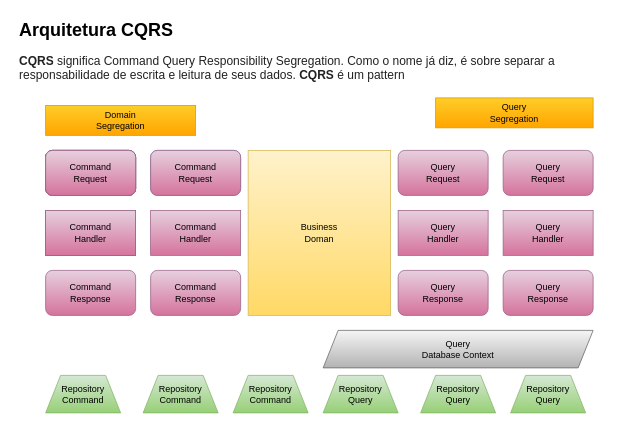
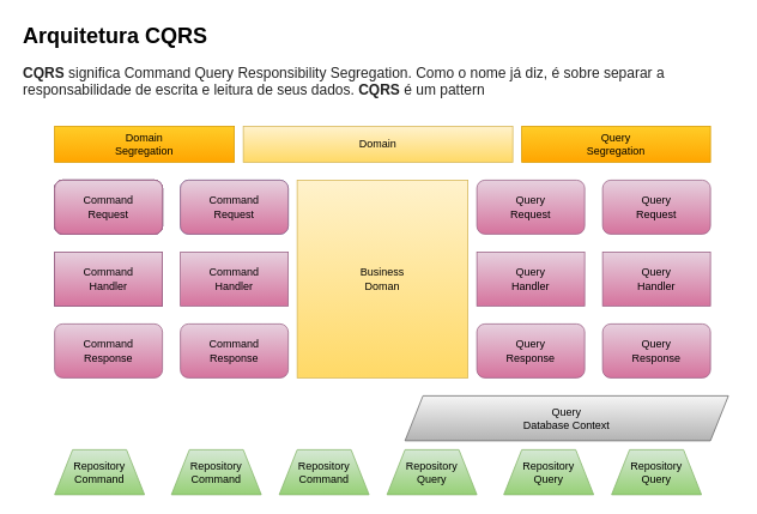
  <mxCell id="0" />
  <mxCell id="1" parent="0" />
  <mxCell id="2" value="&lt;h1&gt;Arquitetura CQRS&lt;/h1&gt;&lt;p&gt;&lt;b style=&quot;color: rgb(34 , 34 , 34) ; font-family: &amp;#34;arial&amp;#34; , sans-serif ; font-size: 16px ; background-color: rgb(255 , 255 , 255)&quot;&gt;CQRS&lt;/b&gt;&lt;span style=&quot;color: rgb(34 , 34 , 34) ; font-family: &amp;#34;arial&amp;#34; , sans-serif ; font-size: 16px ; background-color: rgb(255 , 255 , 255)&quot;&gt;&amp;nbsp;significa Command Query Responsibility Segregation. Como o nome já diz, é sobre separar a responsabilidade de escrita e leitura de seus dados.&amp;nbsp;&lt;/span&gt;&lt;b style=&quot;color: rgb(34 , 34 , 34) ; font-family: &amp;#34;arial&amp;#34; , sans-serif ; font-size: 16px ; background-color: rgb(255 , 255 , 255)&quot;&gt;CQRS&lt;/b&gt;&lt;span style=&quot;color: rgb(34 , 34 , 34) ; font-family: &amp;#34;arial&amp;#34; , sans-serif ; font-size: 16px ; background-color: rgb(255 , 255 , 255)&quot;&gt;&amp;nbsp;é um pattern&lt;/span&gt;&lt;br&gt;&lt;/p&gt;" style="text;html=1;strokeColor=none;fillColor=none;spacing=5;spacingTop=-20;whiteSpace=wrap;overflow=hidden;rounded=0;" vertex="1" parent="1"><mxGeometry y="20" width="800" height="100" as="geometry" x="20" /></mxCell>
  <mxCell id="3" value="Command&lt;br&gt;Request" style="rounded=1;whiteSpace=wrap;html=1;fillColor=#dae8fc;strokeColor=#6c8ebf;" vertex="1" parent="1"><mxGeometry x="60" y="200" width="120" height="60" as="geometry" /></mxCell>
  <mxCell id="4" value="Command&lt;br&gt;Handler" style="rounded=0;whiteSpace=wrap;html=1;fillColor=#dae8fc;strokeColor=#6c8ebf;" vertex="1" parent="1"><mxGeometry x="60" y="280" width="120" height="60" as="geometry" /></mxCell>
  <mxCell id="5" value="Command&lt;br&gt;Response" style="rounded=1;whiteSpace=wrap;html=1;fillColor=#e6d0de;strokeColor=#996185;gradientColor=#d5739d;" vertex="1" parent="1"><mxGeometry x="60" y="360" width="120" height="60" as="geometry" /></mxCell>
  <mxCell id="6" value="Command&lt;br&gt;Request" style="rounded=1;whiteSpace=wrap;html=1;fillColor=#dae8fc;strokeColor=#6c8ebf;" vertex="1" parent="1"><mxGeometry x="200" y="200" width="120" height="60" as="geometry" /></mxCell>
  <mxCell id="7" value="Command&lt;br&gt;Handler" style="rounded=0;whiteSpace=wrap;html=1;fillColor=#e6d0de;strokeColor=#996185;gradientColor=#d5739d;" vertex="1" parent="1"><mxGeometry x="200" y="280" width="120" height="60" as="geometry" /></mxCell>
  <mxCell id="8" value="Command&lt;br&gt;Response" style="rounded=1;whiteSpace=wrap;html=1;fillColor=#e6d0de;strokeColor=#996185;gradientColor=#d5739d;" vertex="1" parent="1"><mxGeometry x="200" y="360" width="120" height="60" as="geometry" /></mxCell>
+ <mxCell id="9" value="Domain" style="rounded=0;whiteSpace=wrap;html=1;fillColor=#fff2cc;strokeColor=#d6b656;gradientColor=#ffd966;" vertex="1" parent="1"><mxGeometry x="270" y="140" width="300" height="40" as="geometry" /></mxCell>
  <mxCell id="10" value="Business&lt;br&gt;Doman" style="rounded=0;whiteSpace=wrap;html=1;fillColor=#fff2cc;strokeColor=#d6b656;gradientColor=#ffd966;" vertex="1" parent="1"><mxGeometry x="330" y="200" width="190" height="220" as="geometry" /></mxCell>
  <mxCell id="11" value="Command&lt;br&gt;Request" style="rounded=1;whiteSpace=wrap;html=1;fillColor=#e6d0de;strokeColor=#996185;gradientColor=#d5739d;" vertex="1" parent="1"><mxGeometry x="60" y="200" width="120" height="60" as="geometry" /></mxCell>
  <mxCell id="12" value="Command&lt;br&gt;Request" style="rounded=1;whiteSpace=wrap;html=1;fillColor=#e6d0de;strokeColor=#996185;gradientColor=#d5739d;" vertex="1" parent="1"><mxGeometry x="200" y="200" width="120" height="60" as="geometry" /></mxCell>
  <mxCell id="13" value="Command&lt;br&gt;Handler" style="rounded=0;whiteSpace=wrap;html=1;fillColor=#e6d0de;strokeColor=#996185;gradientColor=#d5739d;" vertex="1" parent="1"><mxGeometry x="60" y="280" width="120" height="60" as="geometry" /></mxCell>
  <mxCell id="14" value="Command&lt;br&gt;Request" style="rounded=1;whiteSpace=wrap;html=1;fillColor=#e6d0de;strokeColor=#996185;gradientColor=#d5739d;" vertex="1" parent="1"><mxGeometry x="60" y="200" width="120" height="60" as="geometry" /></mxCell>
  <mxCell id="15" value="Command&lt;br&gt;Request" style="rounded=1;whiteSpace=wrap;html=1;fillColor=#e6d0de;strokeColor=#996185;gradientColor=#d5739d;" vertex="1" parent="1"><mxGeometry x="60" y="200" width="120" height="60" as="geometry" /></mxCell>
  <mxCell id="16" value="Domain&lt;br&gt;Segregation" style="rounded=0;whiteSpace=wrap;html=1;fillColor=#ffcd28;strokeColor=#d79b00;gradientColor=#ffa500;" vertex="1" parent="1"><mxGeometry x="60" y="140" width="200" height="40" as="geometry" /></mxCell>
  <mxCell id="17" value="Command&lt;br&gt;Request" style="rounded=1;whiteSpace=wrap;html=1;fillColor=#e6d0de;strokeColor=#996185;gradientColor=#d5739d;" vertex="1" parent="1"><mxGeometry x="60" y="200" width="120" height="60" as="geometry" /></mxCell>
  <mxCell id="18" value="Command&lt;br&gt;Handler" style="rounded=0;whiteSpace=wrap;html=1;fillColor=#e6d0de;strokeColor=#996185;gradientColor=#d5739d;" vertex="1" parent="1"><mxGeometry x="60" y="280" width="120" height="60" as="geometry" /></mxCell>
  <mxCell id="19" value="Query&lt;br&gt;Response" style="rounded=1;whiteSpace=wrap;html=1;fillColor=#e6d0de;strokeColor=#996185;gradientColor=#d5739d;" vertex="1" parent="1"><mxGeometry x="530" y="360" width="120" height="60" as="geometry" /></mxCell>
  <mxCell id="20" value="Query&lt;br&gt;Handler" style="rounded=0;whiteSpace=wrap;html=1;fillColor=#e6d0de;strokeColor=#996185;gradientColor=#d5739d;" vertex="1" parent="1"><mxGeometry x="670" y="280" width="120" height="60" as="geometry" /></mxCell>
  <mxCell id="21" value="Query&lt;br&gt;Response" style="rounded=1;whiteSpace=wrap;html=1;fillColor=#e6d0de;strokeColor=#996185;gradientColor=#d5739d;" vertex="1" parent="1"><mxGeometry x="670" y="360" width="120" height="60" as="geometry" /></mxCell>
  <mxCell id="22" value="Query&lt;br&gt;Request" style="rounded=1;whiteSpace=wrap;html=1;fillColor=#e6d0de;strokeColor=#996185;gradientColor=#d5739d;" vertex="1" parent="1"><mxGeometry x="670" y="200" width="120" height="60" as="geometry" /></mxCell>
- <mxCell id="23" value="Query&lt;br&gt;Segregation" style="rounded=0;whiteSpace=wrap;html=1;fillColor=#ffcd28;strokeColor=#d79b00;gradientColor=#ffa500;" vertex="1" parent="1"><mxGeometry x="580" y="130" width="210" height="40" as="geometry" /></mxCell>
+ <mxCell id="23" value="Query&lt;br&gt;Segregation" style="rounded=0;whiteSpace=wrap;html=1;fillColor=#ffcd28;strokeColor=#d79b00;gradientColor=#ffa500;" vertex="1" parent="1"><mxGeometry x="580" y="140" width="210" height="40" as="geometry" /></mxCell>
  <mxCell id="24" value="Query&lt;br&gt;Request" style="rounded=1;whiteSpace=wrap;html=1;fillColor=#e6d0de;strokeColor=#996185;gradientColor=#d5739d;" vertex="1" parent="1"><mxGeometry x="530" y="200" width="120" height="60" as="geometry" /></mxCell>
  <mxCell id="25" value="Query&lt;br&gt;Handler" style="rounded=0;whiteSpace=wrap;html=1;fillColor=#e6d0de;strokeColor=#996185;gradientColor=#d5739d;" vertex="1" parent="1"><mxGeometry x="530" y="280" width="120" height="60" as="geometry" /></mxCell>
  <mxCell id="26" value="Repository&lt;br&gt;Command" style="shape=trapezoid;perimeter=trapezoidPerimeter;whiteSpace=wrap;html=1;fixedSize=1;gradientColor=#97d077;fillColor=#d5e8d4;strokeColor=#82b366;" vertex="1" parent="1"><mxGeometry x="60" y="500" width="100" height="50" as="geometry" /></mxCell>
  <mxCell id="27" value="Repository&lt;br&gt;Command" style="shape=trapezoid;perimeter=trapezoidPerimeter;whiteSpace=wrap;html=1;fixedSize=1;gradientColor=#97d077;fillColor=#d5e8d4;strokeColor=#82b366;" vertex="1" parent="1"><mxGeometry x="190" y="500" width="100" height="50" as="geometry" /></mxCell>
  <mxCell id="28" value="Repository&lt;br&gt;Command" style="shape=trapezoid;perimeter=trapezoidPerimeter;whiteSpace=wrap;html=1;fixedSize=1;gradientColor=#97d077;fillColor=#d5e8d4;strokeColor=#82b366;" vertex="1" parent="1"><mxGeometry x="310" y="500" width="100" height="50" as="geometry" /></mxCell>
- <mxCell id="29" value="Query&lt;br&gt;Database Context" style="shape=parallelogram;perimeter=parallelogramPerimeter;whiteSpace=wrap;html=1;fixedSize=1;gradientColor=#b3b3b3;fillColor=#f5f5f5;strokeColor=#666666;" vertex="1" parent="1"><mxGeometry x="430" y="440" width="360" height="50" as="geometry" /></mxCell>
+ <mxCell id="29" value="Query&lt;br&gt;Database Context" style="shape=parallelogram;perimeter=parallelogramPerimeter;whiteSpace=wrap;html=1;fixedSize=1;gradientColor=#b3b3b3;fillColor=#f5f5f5;strokeColor=#666666;" vertex="1" parent="1"><mxGeometry x="450" y="440" width="360" height="50" as="geometry" /></mxCell>
  <mxCell id="30" value="Repository&lt;br&gt;Query" style="shape=trapezoid;perimeter=trapezoidPerimeter;whiteSpace=wrap;html=1;fixedSize=1;gradientColor=#97d077;fillColor=#d5e8d4;strokeColor=#82b366;" vertex="1" parent="1"><mxGeometry x="430" y="500" width="100" height="50" as="geometry" /></mxCell>
  <mxCell id="31" value="Repository&lt;br&gt;Query" style="shape=trapezoid;perimeter=trapezoidPerimeter;whiteSpace=wrap;html=1;fixedSize=1;gradientColor=#97d077;fillColor=#d5e8d4;strokeColor=#82b366;" vertex="1" parent="1"><mxGeometry x="560" y="500" width="100" height="50" as="geometry" /></mxCell>
  <mxCell id="32" value="Repository&lt;br&gt;Query" style="shape=trapezoid;perimeter=trapezoidPerimeter;whiteSpace=wrap;html=1;fixedSize=1;gradientColor=#97d077;fillColor=#d5e8d4;strokeColor=#82b366;" vertex="1" parent="1"><mxGeometry x="680" y="500" width="100" height="50" as="geometry" /></mxCell>
